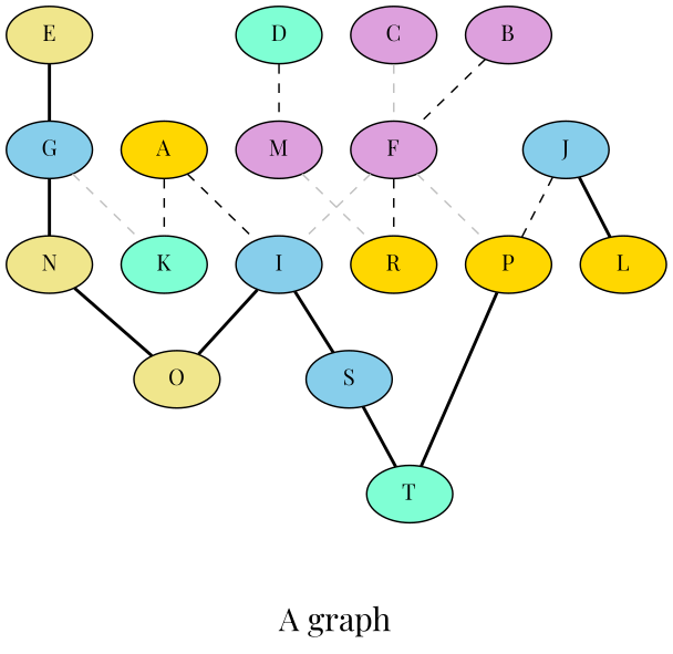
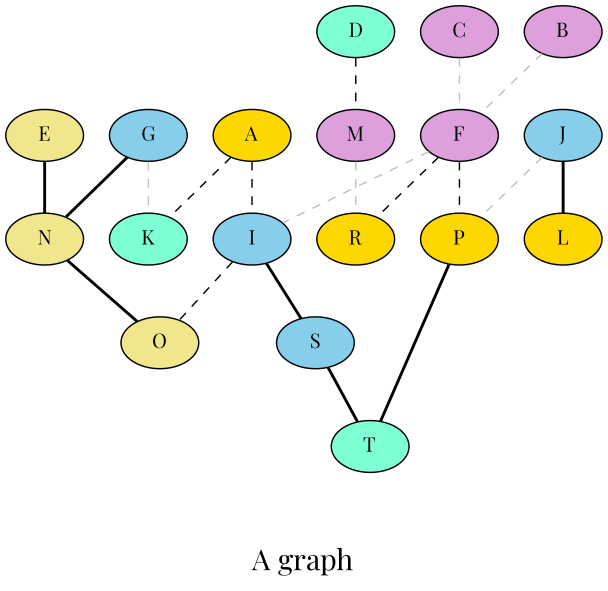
  digraph {
    fontname="Playfair Display"
    fontsize=20
    label="\n\n A graph "
    node [fillcolor=plum fontname="Playfair Display" style=filled]
    edge [color=black dir=none fontname="Playfair Display" style=dashed]
    D [fillcolor=aquamarine]
    M
    R [fillcolor=gold]
    E [fillcolor=khaki]
    G [fillcolor=skyblue]
    N [fillcolor=khaki]
    K [fillcolor=aquamarine]
    O [fillcolor=khaki]
    B
    F
    P [fillcolor=gold]
    I [fillcolor=skyblue]
    T [fillcolor=aquamarine]
    S [fillcolor=skyblue]
    J [fillcolor=skyblue]
    L [fillcolor=gold]
    A [fillcolor=gold]
    C
    D -> M
    M -> R [color=grey]
-   E -> G [style=bold]
+   E -> N [style=bold]
    G -> N [style=bold]
    G -> K [color=grey]
    N -> O [style=bold]
-   B -> F
+   B -> F [color=grey]
    F -> R
-   F -> P [color=grey]
+   F -> P
    F -> I [color=grey]
    P -> T [style=bold]
-   I -> O [style=bold]
+   I -> O
    I -> S [style=bold]
    S -> T [style=bold]
-   J -> P
+   J -> P [color=grey]
    J -> L [style=bold]
    A -> K
    A -> I
    C -> F [color=grey]
  }
